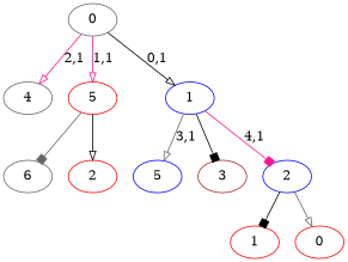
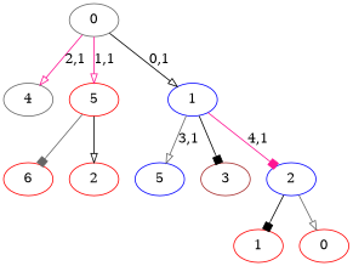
  digraph {
    node [color=red]
    edge [arrowhead=onormal color=black]
-   n1 [color=gray40 label=6]
+   n1 [label=6]
    n2 [color=blue label=5]
    n3 [color=gray40 label=4]
    n4 [color=brown label=3]
    n5 [label=2]
    5
    n7 [label=1]
    n8 [label=0]
    2 [color=blue]
    1 [color=blue]
    0 [color=gray40]
    5 -> n1 [arrowhead=box color=gray40]
    5 -> n5
    2 -> n7 [arrowhead=box]
    2 -> n8 [color=gray40]
    1 -> n2 [color=gray40 label="3,1"]
    1 -> n4 [arrowhead=box]
    1 -> 2 [arrowhead=box color=deeppink label="4,1"]
    0 -> n3 [color=deeppink label="2,1"]
    0 -> 5 [color=deeppink label="1,1"]
    0 -> 1 [label="0,1"]
  }
